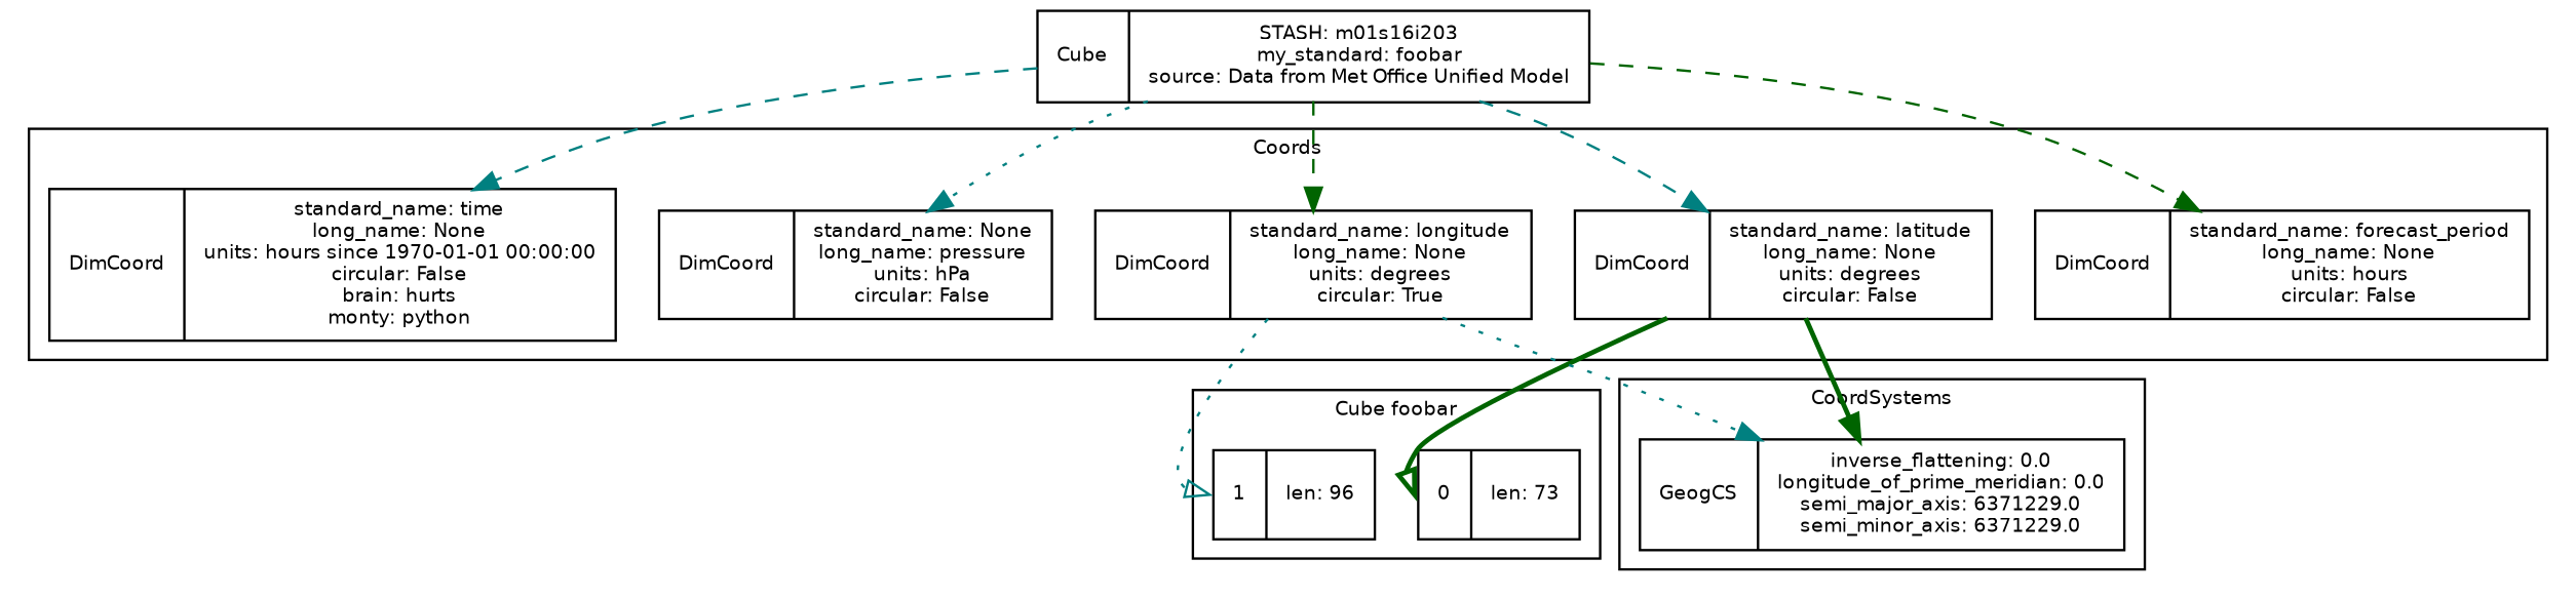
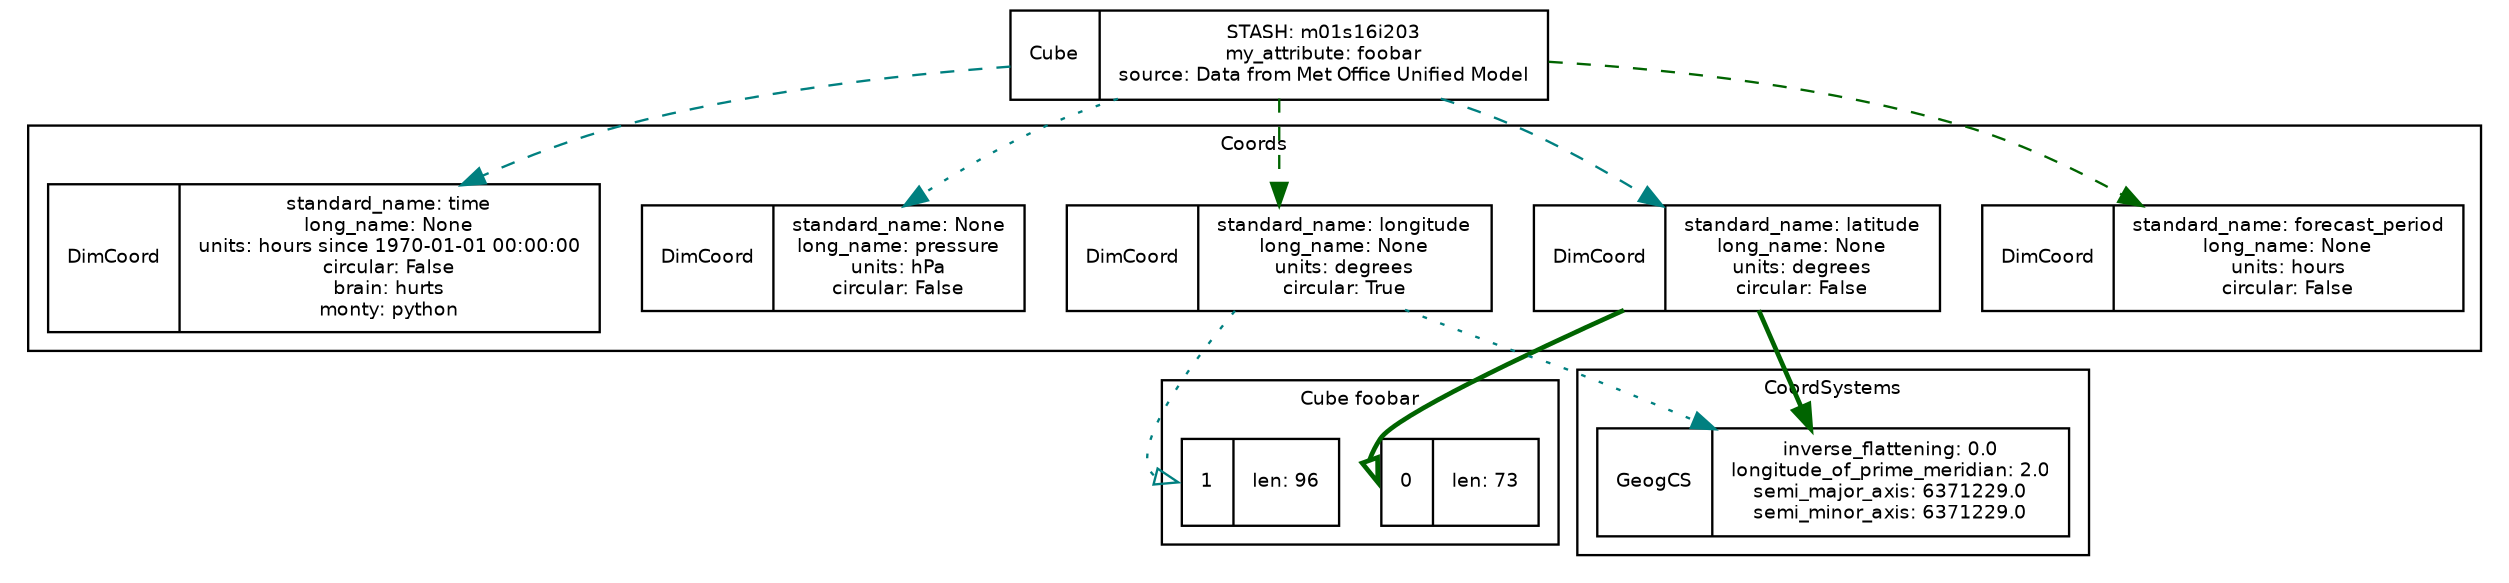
  digraph {
    fontname="Bitstream Vera Sans"
    fontsize=8
    rankdir=TB
    node [fontname="Bitstream Vera Sans" fontsize=8 shape=record]
    edge [arrowhead=normal color=teal style=dashed]
    n1 [label="0|len: 73"]
    n2 [label="1|len: 96"]
    n3 [label="DimCoord|standard_name: forecast_period\nlong_name: None\nunits: hours\ncircular: False"]
    n4 [label="DimCoord|standard_name: latitude\nlong_name: None\nunits: degrees\ncircular: False"]
    n5 [label="DimCoord|standard_name: longitude\nlong_name: None\nunits: degrees\ncircular: True"]
    n6 [label="DimCoord|standard_name: None\nlong_name: pressure\nunits: hPa\ncircular: False"]
    n7 [label="DimCoord|standard_name: time\nlong_name: None\nunits: hours since 1970-01-01 00:00:00\ncircular: False\nbrain: hurts\nmonty: python"]
-   n8 [label="GeogCS|inverse_flattening: 0.0\nlongitude_of_prime_meridian: 0.0\nsemi_major_axis: 6371229.0\nsemi_minor_axis: 6371229.0"]
-   n9 [label="Cube|STASH: m01s16i203\nmy_standard: foobar\nsource: Data from Met Office Unified Model"]
+   n8 [label="GeogCS|inverse_flattening: 0.0\nlongitude_of_prime_meridian: 2.0\nsemi_major_axis: 6371229.0\nsemi_minor_axis: 6371229.0"]
+   n9 [label="Cube|STASH: m01s16i203\nmy_attribute: foobar\nsource: Data from Met Office Unified Model"]
    subgraph cluster_1 {
      label="Cube foobar"
      n1
      n2
    }
    subgraph cluster_2 {
      label=Coords
      n3
      n4
      n5
      n6
      n7
    }
    subgraph cluster_3 {
      label=CoordSystems
      n8
    }
    n4 -> n1 [arrowhead=onormal color=darkgreen headport=w style=bold]
    n4 -> n8 [color=darkgreen style=bold]
    n5 -> n2 [arrowhead=onormal headport=w style=dotted]
    n5 -> n8 [style=dotted]
    n9 -> n3 [color=darkgreen]
    n9 -> n4
    n9 -> n5 [color=darkgreen]
    n9 -> n6 [style=dotted]
    n9 -> n7
  }
